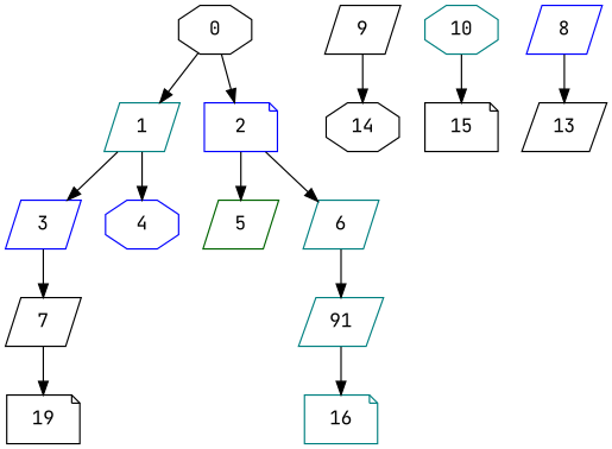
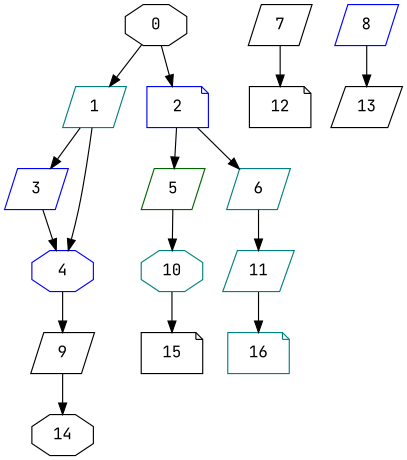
  digraph {
    fontname="JetBrains Mono"
    node [color=black fontname="JetBrains Mono" shape=parallelogram]
    edge [fontname="JetBrains Mono"]
    0 [shape=octagon]
    1 [color=teal]
    2 [color=blue shape=note]
    3 [color=blue]
    4 [color=blue shape=octagon]
    5 [color=darkgreen]
    6 [color=teal]
    7
    9
    10 [color=teal shape=octagon]
-   11 [color=teal label=91]
-   12 [shape=note label=19]
+   11 [color=teal]
+   12 [shape=note]
    8 [color=blue]
    13
    14 [shape=octagon]
    15 [shape=note]
    16 [color=teal shape=note]
    0 -> 1
    0 -> 2
    1 -> 3
    1 -> 4
    2 -> 5
    2 -> 6
-   3 -> 7
+   3 -> 4
+   4 -> 9
+   5 -> 10
    6 -> 11
    7 -> 12
    9 -> 14
    10 -> 15
    11 -> 16
    8 -> 13
  }
